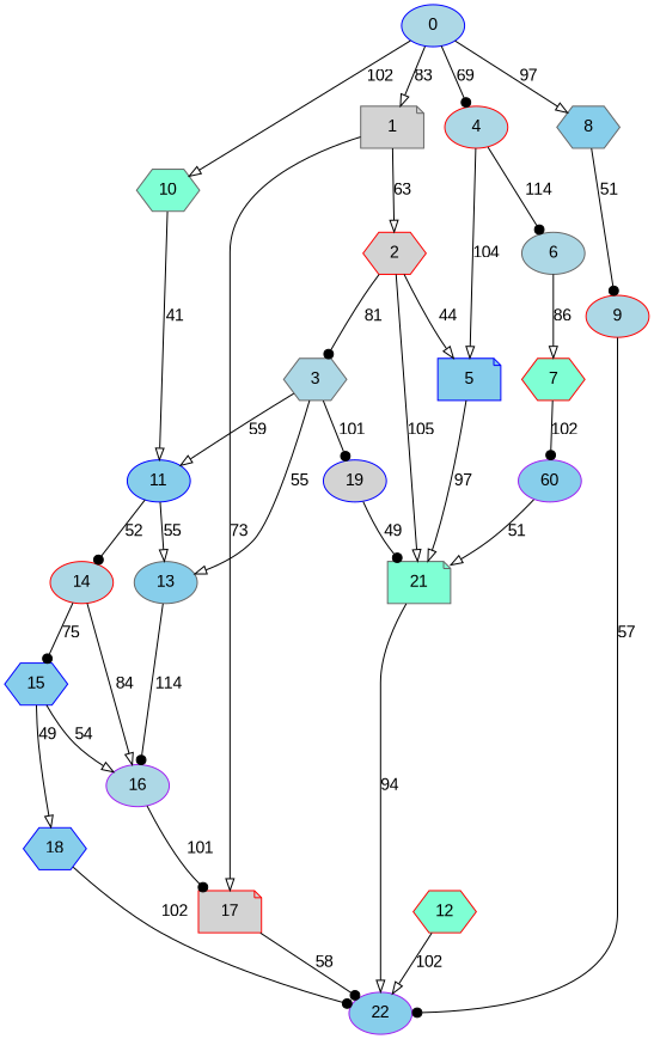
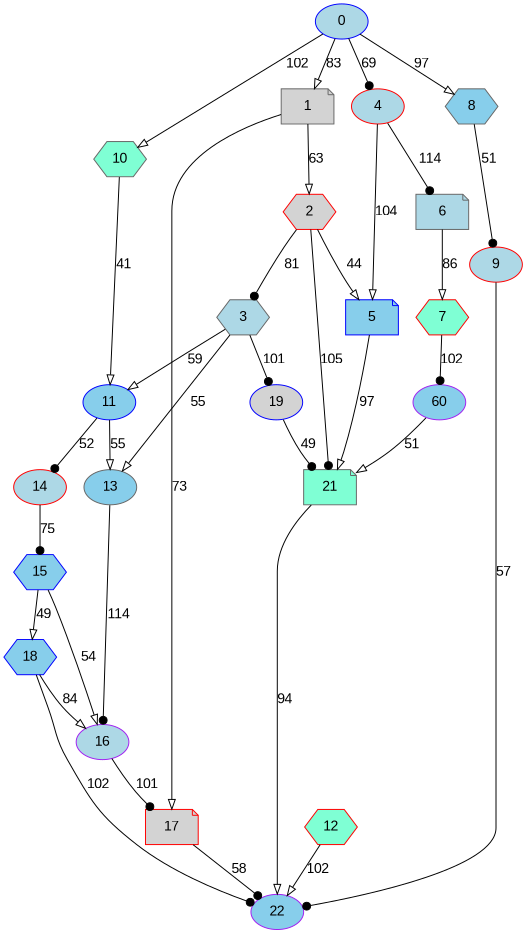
  digraph {
    fontname="Liberation Sans"
    node [color=gray40 fillcolor=skyblue fontname="Liberation Sans" shape=ellipse style=filled]
    edge [arrowhead=onormal fontname="Liberation Sans"]
    0 [color=blue fillcolor=lightblue]
    1 [fillcolor=lightgrey shape=note]
    4 [color=red fillcolor=lightblue]
    8 [shape=hexagon]
    10 [fillcolor=aquamarine shape=hexagon]
    2 [color=red fillcolor=lightgrey shape=hexagon]
    17 [color=red fillcolor=lightgrey shape=note]
    5 [color=blue shape=note]
-   6 [fillcolor=lightblue]
+   6 [fillcolor=lightblue shape=note]
    9 [color=red fillcolor=lightblue]
    11 [color=blue]
    3 [fillcolor=lightblue shape=hexagon]
    21 [fillcolor=aquamarine shape=note]
    22 [color=purple]
    7 [color=red fillcolor=aquamarine shape=hexagon]
    13
    14 [color=red fillcolor=lightblue]
    19 [color=blue fillcolor=lightgrey]
    12 [color=red fillcolor=aquamarine shape=hexagon]
    16 [color=purple fillcolor=lightblue]
    15 [color=blue shape=hexagon]
    n22 [color=purple label=60]
    18 [color=blue shape=hexagon]
    0 -> 1 [label=83]
    0 -> 4 [arrowhead=dot label=69]
    0 -> 8 [label=97]
    0 -> 10 [label=102]
    1 -> 2 [label=63]
    1 -> 17 [label=73]
    4 -> 5 [label=104]
    4 -> 6 [arrowhead=dot label=114]
    8 -> 9 [arrowhead=dot label=51]
    10 -> 11 [label=41]
    2 -> 5 [label=44]
    2 -> 3 [arrowhead=dot label=81]
-   2 -> 21 [label=105]
+   2 -> 21 [arrowhead=dot label=105]
    17 -> 22 [arrowhead=dot label=58]
    5 -> 21 [label=97]
    6 -> 7 [label=86]
    9 -> 22 [arrowhead=dot label=57]
    11 -> 13 [label=55]
    11 -> 14 [arrowhead=dot label=52]
    3 -> 11 [label=59]
    3 -> 13 [label=55]
    3 -> 19 [arrowhead=dot label=101]
    21 -> 22 [label=94]
    7 -> n22 [arrowhead=dot label=102]
    13 -> 16 [arrowhead=dot label=114]
-   14 -> 16 [label=84]
+   18 -> 16 [label=84]
    14 -> 15 [arrowhead=dot label=75]
    19 -> 21 [arrowhead=dot label=49]
    12 -> 22 [label=102]
    16 -> 17 [arrowhead=dot label=101]
    15 -> 16 [label=54]
    15 -> 18 [label=49]
    n22 -> 21 [label=51]
    18 -> 22 [arrowhead=dot label=102]
  }
